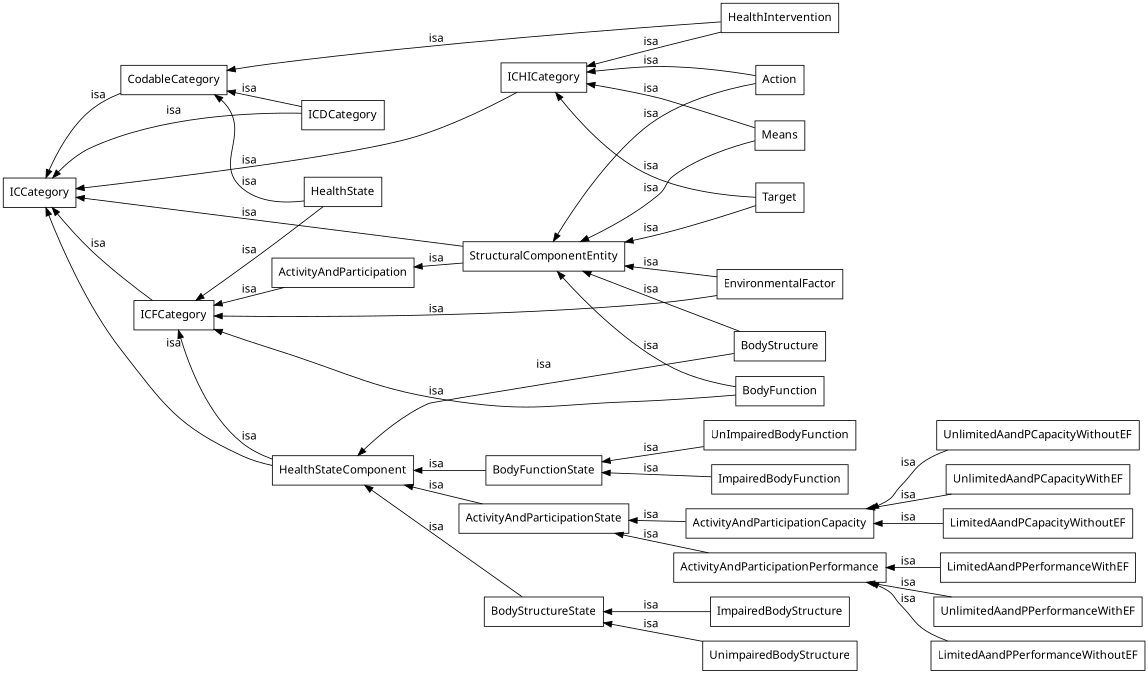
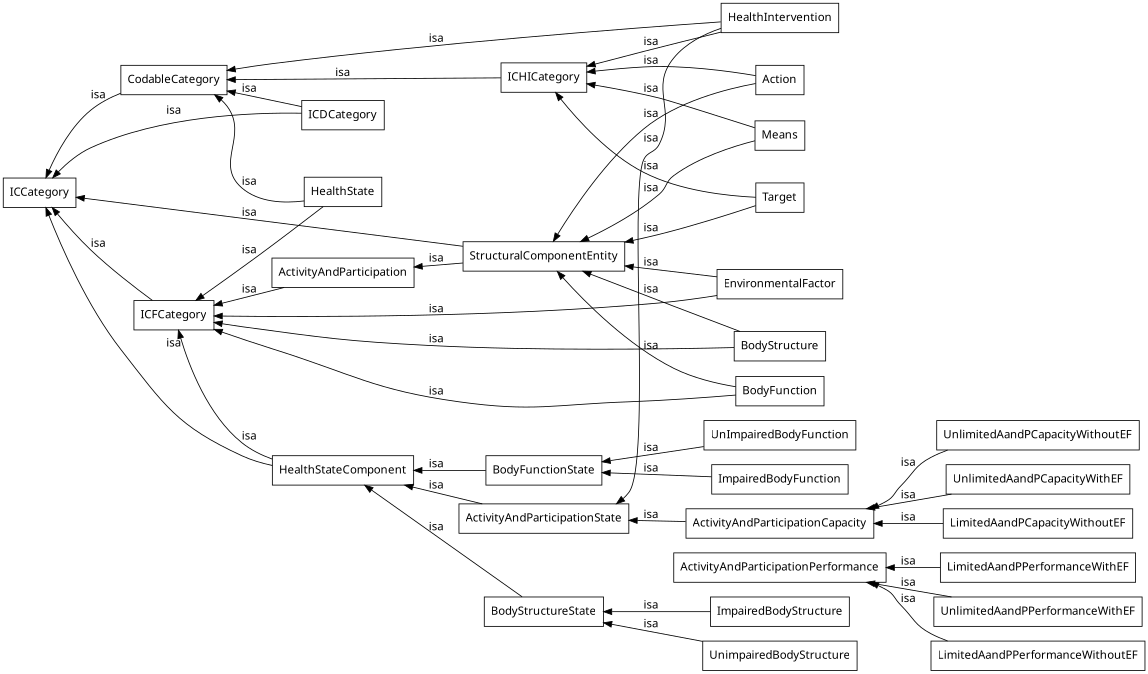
  digraph {
    fontname="Noto Sans"
    rankdir=LR
    node [color="0.0,0.0,0.0" fontcolor="0.0,0.0,0.0" fontname="Noto Sans" shape=box]
    edge [color="0.0,0.0,0.0" dir=back fontcolor="0.0,0.0,0.0" fontname="Noto Sans"]
    n1 [height=0.50 label=ICDCategory width=1.25]
    n2 [height=0.50 label=CodableCategory width=1.58]
    n3 [height=0.50 label=HealthState width=1.11]
    n4 [height=0.50 label=HealthIntervention width=1.69]
    n5 [height=0.50 label=HealthStateComponent width=2.03]
    n6 [height=0.50 label=BodyStructureState width=1.75]
    n7 [height=0.50 label=ActivityAndParticipationState width=2.58]
    n8 [height=0.50 label=BodyFunctionState width=1.72]
    n9 [height=0.50 label=ICCategory width=1.11]
    n10 [height=0.50 label=ICFCategory width=1.22]
    n11 [height=0.50 label=ICHICategory width=1.33]
    n12 [height=0.50 label=StructuralComponentEntity width=2.36]
    n13 [height=0.50 label=BodyStructure width=1.36]
    n14 [height=0.50 label=EnvironmentalFactor width=1.86]
    n15 [height=0.50 label=BodyFunction width=1.33]
    n16 [height=0.50 label=ActivityAndParticipation width=2.19]
    n17 [height=0.50 label=Target width=0.75]
    n18 [height=0.50 label=Means width=0.75]
    n19 [height=0.50 label=Action width=0.75]
    n20 [height=0.50 label=UnimpairedBodyStructure width=2.28]
    n21 [height=0.50 label=ImpairedBodyStructure width=2.06]
    n22 [height=0.50 label=ActivityAndParticipationPerformance width=3.17]
    n23 [height=0.50 label=ActivityAndParticipationCapacity width=2.86]
    n24 [height=0.50 label=UnImpairedBodyFunction width=2.28]
    n25 [height=0.50 label=ImpairedBodyFunction width=2.03]
    n26 [height=0.50 label=LimitedAandPPerformanceWithEF width=2.97]
    n27 [height=0.50 label=UnlimitedAandPPerformanceWithEF width=3.14]
    n28 [height=0.50 label=LimitedAandPPerformanceWithoutEF width=3.22]
    n29 [height=0.50 label=UnlimitedAandPCapacityWithoutEF width=3.08]
    n30 [height=0.50 label=UnlimitedAandPCapacityWithEF width=2.83]
    n31 [height=0.50 label=LimitedAandPCapacityWithoutEF width=2.92]
    n2 -> n1 [label=isa]
    n2 -> n3 [label=isa]
    n2 -> n4 [label=isa]
    n5 -> n6 [label=isa]
    n5 -> n7 [label=isa]
    n5 -> n8 [label=isa]
    n6 -> n20 [label=isa]
    n6 -> n21 [label=isa]
-   n7 -> n22 [label=isa]
+   n7 -> n4 [label=isa]
    n7 -> n23 [label=isa]
    n8 -> n24 [label=isa]
    n8 -> n25 [label=isa]
    n9 -> n1 [label=isa]
    n9 -> n2 [label=isa]
    n9 -> n5 [label=isa]
    n9 -> n10 [label=isa]
-   n9 -> n11 [label=isa]
+   n2 -> n11 [label=isa]
    n9 -> n12 [label=isa]
    n10 -> n3 [label=isa]
    n10 -> n5 [label=isa]
-   n5 -> n13 [label=isa]
+   n10 -> n13 [label=isa]
    n10 -> n14 [label=isa]
    n10 -> n15 [label=isa]
    n10 -> n16 [label=isa]
    n11 -> n4 [label=isa]
    n11 -> n17 [label=isa]
    n11 -> n18 [label=isa]
    n11 -> n19 [label=isa]
    n12 -> n13 [label=isa]
    n12 -> n14 [label=isa]
    n12 -> n15 [label=isa]
    n12 -> n17 [label=isa]
    n12 -> n18 [label=isa]
    n12 -> n19 [label=isa]
    n16 -> n12 [label=isa]
    n22 -> n26 [label=isa]
    n22 -> n27 [label=isa]
    n22 -> n28 [label=isa]
    n23 -> n29 [label=isa]
    n23 -> n30 [label=isa]
    n23 -> n31 [label=isa]
  }
